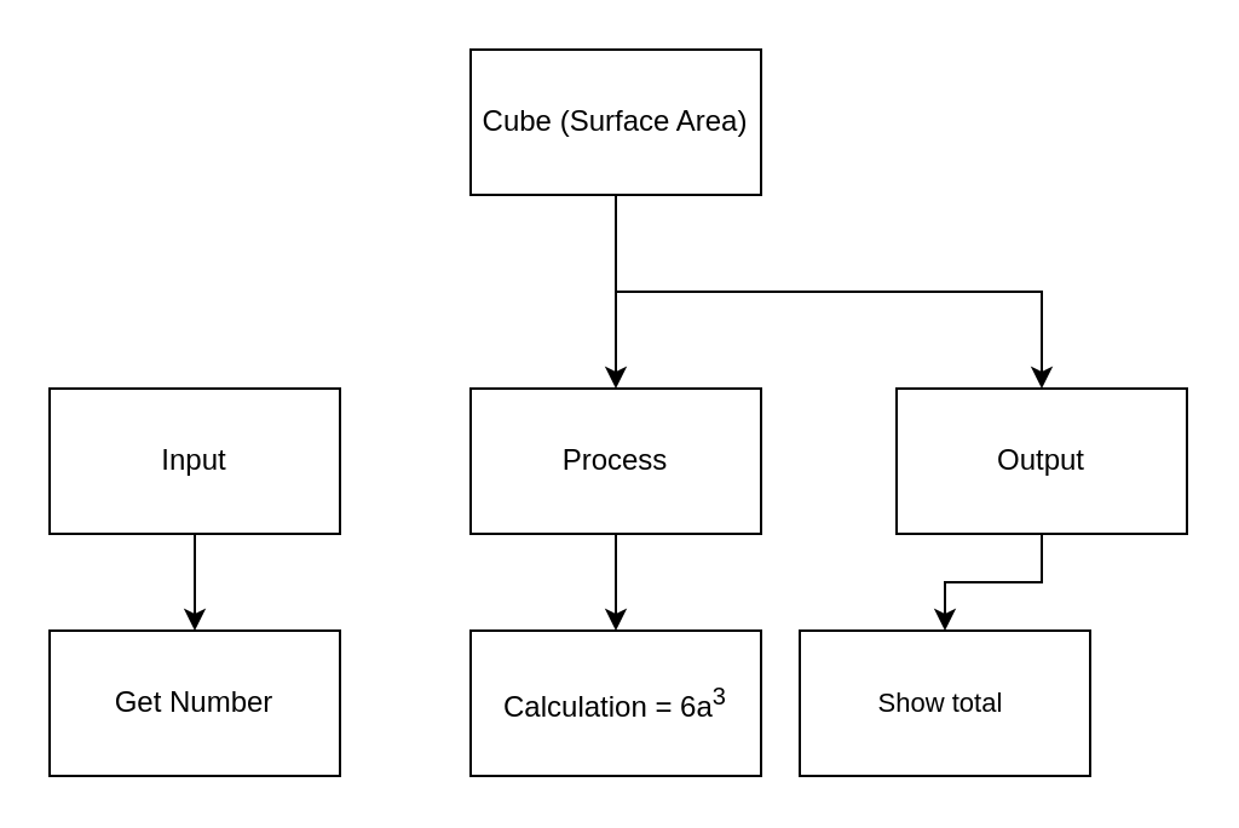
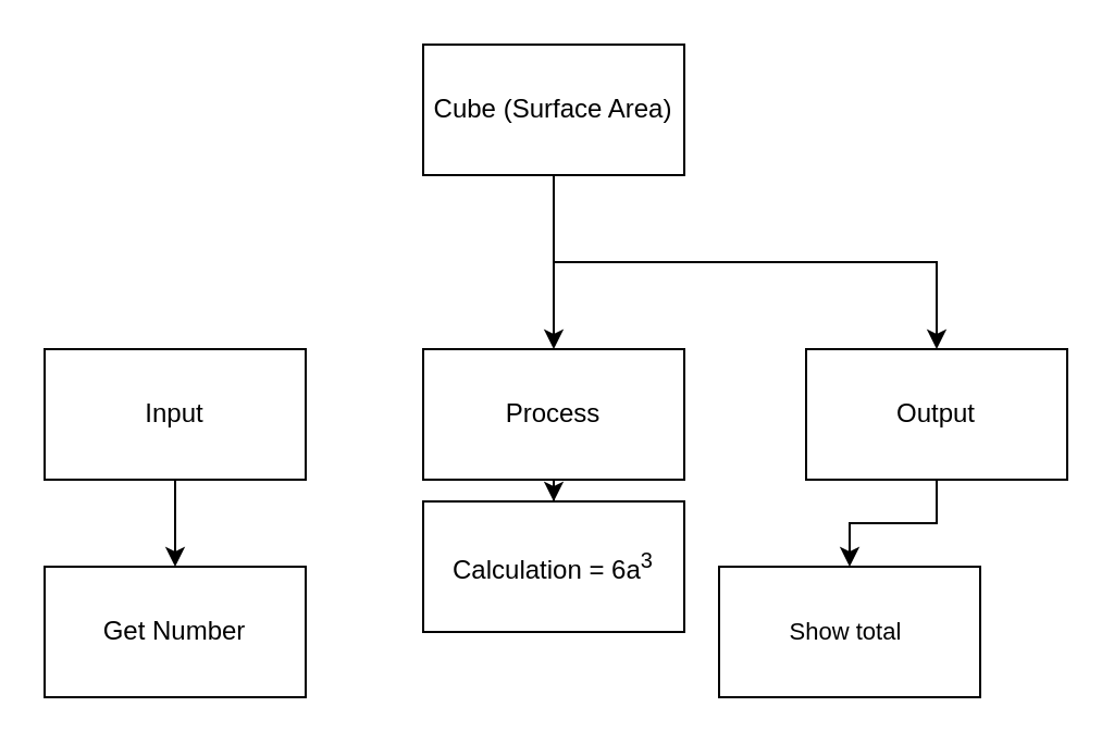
  <mxCell id="0" />
  <mxCell id="1" parent="0" />
  <mxCell id="2" style="edgeStyle=orthogonalEdgeStyle;html=1;entryX=0.5;entryY=0;entryDx=0;entryDy=0;rounded=0;" parent="1" source="4" target="10" edge="1"><mxGeometry relative="1" as="geometry"><Array as="points"><mxPoint x="254" y="120" /><mxPoint x="430" y="120" /></Array></mxGeometry></mxCell>
  <mxCell id="3" style="edgeStyle=orthogonalEdgeStyle;shape=connector;rounded=0;html=1;entryX=0.5;entryY=0;entryDx=0;entryDy=0;labelBackgroundColor=default;fontFamily=Helvetica;fontSize=11;fontColor=default;endArrow=classic;strokeColor=default;" parent="1" source="4" target="8" edge="1"><mxGeometry relative="1" as="geometry" /></mxCell>
  <mxCell id="4" value="Cube (Surface Area)" style="rounded=0;whiteSpace=wrap;html=1;" parent="1" vertex="1"><mxGeometry x="194" y="20" width="120" height="60" as="geometry" /></mxCell>
  <mxCell id="5" style="edgeStyle=orthogonalEdgeStyle;rounded=0;html=1;entryX=0.5;entryY=0;entryDx=0;entryDy=0;elbow=vertical;" parent="1" source="6" target="11" edge="1"><mxGeometry relative="1" as="geometry" /></mxCell>
  <mxCell id="6" value="Input" style="rounded=0;whiteSpace=wrap;html=1;" parent="1" vertex="1"><mxGeometry x="20" y="160" width="120" height="60" as="geometry" /></mxCell>
  <mxCell id="7" style="edgeStyle=orthogonalEdgeStyle;rounded=0;html=1;" parent="1" source="8" target="13" edge="1"><mxGeometry relative="1" as="geometry" /></mxCell>
  <mxCell id="8" value="Process" style="rounded=0;whiteSpace=wrap;html=1;" parent="1" vertex="1"><mxGeometry x="194" y="160" width="120" height="60" as="geometry" /></mxCell>
  <mxCell id="9" style="edgeStyle=orthogonalEdgeStyle;shape=connector;rounded=0;html=1;entryX=0.5;entryY=0;entryDx=0;entryDy=0;labelBackgroundColor=default;fontFamily=Helvetica;fontSize=11;fontColor=default;endArrow=classic;strokeColor=default;" parent="1" source="10" target="12" edge="1"><mxGeometry relative="1" as="geometry" /></mxCell>
  <mxCell id="10" value="Output" style="rounded=0;whiteSpace=wrap;html=1;" parent="1" vertex="1"><mxGeometry x="370" y="160" width="120" height="60" as="geometry" /></mxCell>
  <mxCell id="11" value="Get Number" style="rounded=0;whiteSpace=wrap;html=1;" parent="1" vertex="1"><mxGeometry x="20" y="260" width="120" height="60" as="geometry" /></mxCell>
  <mxCell id="12" value="Show total&amp;nbsp;" style="rounded=0;whiteSpace=wrap;html=1;fontFamily=Helvetica;fontSize=11;fontColor=default;" parent="1" vertex="1"><mxGeometry x="330" y="260" width="120" height="60" as="geometry" /></mxCell>
- <mxCell id="13" value="Calculation = 6a&lt;sup&gt;3&lt;/sup&gt;" style="rounded=0;whiteSpace=wrap;html=1;" parent="1" vertex="1"><mxGeometry x="194" y="260" width="120" height="60" as="geometry" /></mxCell>
+ <mxCell id="13" value="Calculation = 6a&lt;sup&gt;3&lt;/sup&gt;" style="rounded=0;whiteSpace=wrap;html=1;" parent="1" vertex="1"><mxGeometry x="194" y="230" width="120" height="60" as="geometry" /></mxCell>
